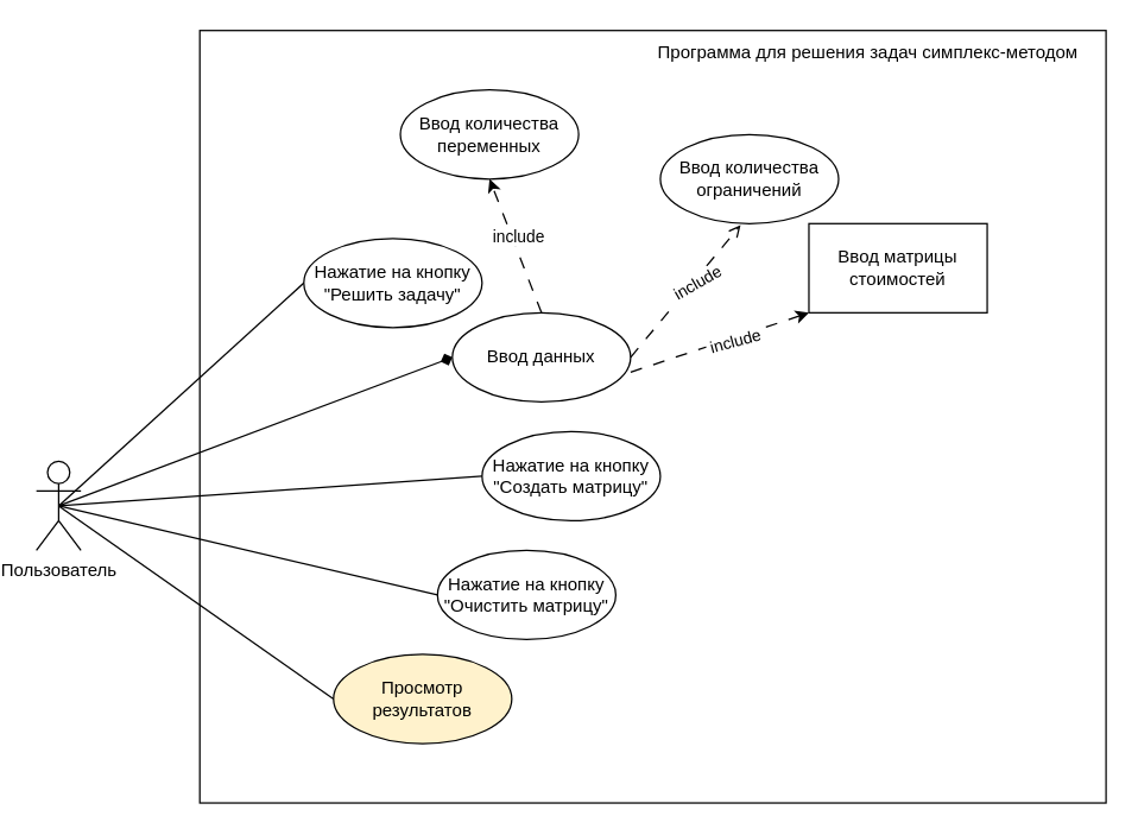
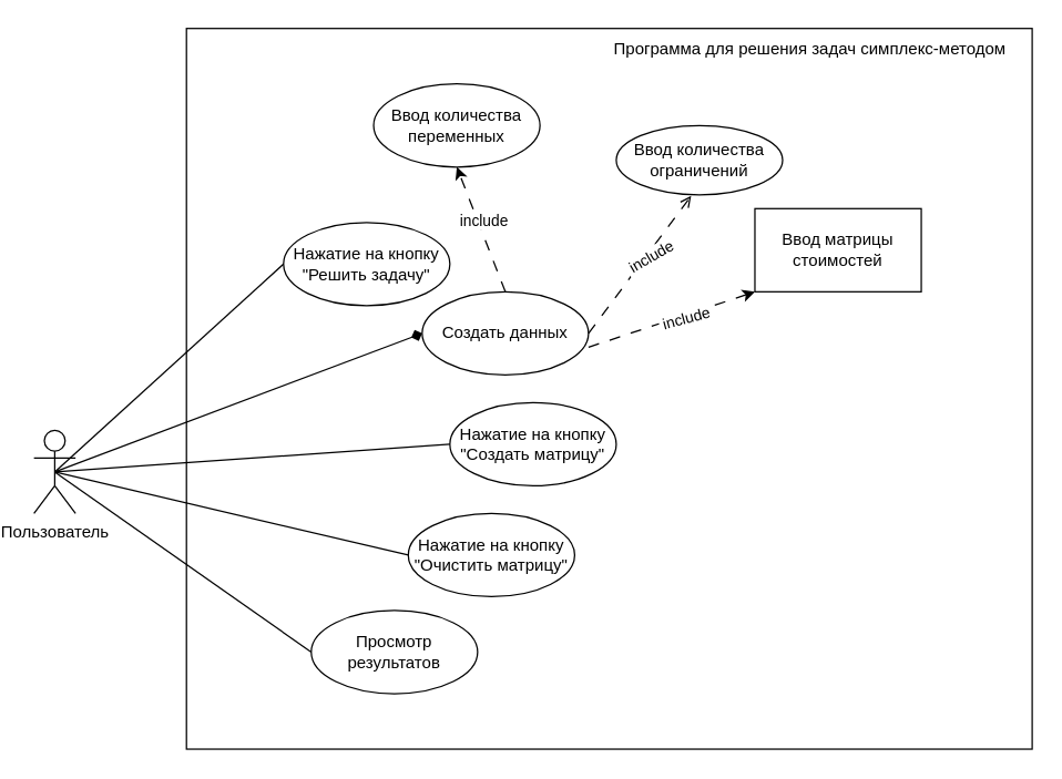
  <mxCell id="0" />
  <mxCell id="1" parent="0" />
  <mxCell id="2" value="" style="rounded=0;whiteSpace=wrap;html=1;fillColor=none;" vertex="1" parent="1"><mxGeometry x="130" y="20" width="610" height="520" as="geometry" /></mxCell>
  <mxCell id="3" value="Пользователь" style="shape=umlActor;verticalLabelPosition=bottom;verticalAlign=top;html=1;outlineConnect=0;" vertex="1" parent="1"><mxGeometry x="20" y="310" width="30" height="60" as="geometry" /></mxCell>
- <mxCell id="4" value="Ввод данных" style="ellipse;whiteSpace=wrap;html=1;" vertex="1" parent="1"><mxGeometry x="300" y="210" width="120" height="60" as="geometry" /></mxCell>
+ <mxCell id="4" value="Создать данных" style="ellipse;whiteSpace=wrap;html=1;" vertex="1" parent="1"><mxGeometry x="300" y="210" width="120" height="60" as="geometry" /></mxCell>
  <mxCell id="5" value="Нажатие на кнопку &quot;Решить задачу&quot;" style="ellipse;whiteSpace=wrap;html=1;" vertex="1" parent="1"><mxGeometry x="200" y="160" width="120" height="60" as="geometry" /></mxCell>
- <mxCell id="6" value="Просмотр результатов" style="ellipse;whiteSpace=wrap;html=1;fillColor=#fff2cc;" vertex="1" parent="1"><mxGeometry x="220" y="440" width="120" height="60" as="geometry" /></mxCell>
+ <mxCell id="6" value="Просмотр результатов" style="ellipse;whiteSpace=wrap;html=1;" vertex="1" parent="1"><mxGeometry x="220" y="440" width="120" height="60" as="geometry" /></mxCell>
  <mxCell id="7" value="Нажатие на кнопку &quot;Очистить матрицу&quot;" style="ellipse;whiteSpace=wrap;html=1;" vertex="1" parent="1"><mxGeometry x="290" y="370" width="120" height="60" as="geometry" /></mxCell>
  <mxCell id="8" value="Ввод количества переменных" style="ellipse;whiteSpace=wrap;html=1;" vertex="1" parent="1"><mxGeometry x="265" y="60" width="120" height="60" as="geometry" /></mxCell>
- <mxCell id="9" value="Ввод количества ограничений" style="ellipse;whiteSpace=wrap;html=1;" vertex="1" parent="1"><mxGeometry x="440" y="90" width="120" height="60" as="geometry" /></mxCell>
+ <mxCell id="9" value="Ввод количества ограничений" style="ellipse;whiteSpace=wrap;html=1;" vertex="1" parent="1"><mxGeometry x="440" y="90" width="120" height="50" as="geometry" /></mxCell>
  <mxCell id="10" value="Нажатие на кнопку &quot;Создать матрицу&quot;" style="ellipse;whiteSpace=wrap;html=1;" vertex="1" parent="1"><mxGeometry x="320" y="290" width="120" height="60" as="geometry" /></mxCell>
  <mxCell id="11" value="Ввод матрицы стоимостей" style="whiteSpace=wrap;html=1;rounded=0;" vertex="1" parent="1"><mxGeometry x="540" y="150" width="120" height="60" as="geometry" /></mxCell>
  <mxCell id="12" value="Программа для решения задач симплекс-методом" style="text;html=1;align=center;verticalAlign=middle;whiteSpace=wrap;rounded=0;" vertex="1" parent="1"><mxGeometry x="420" y="20" width="320" height="30" as="geometry" /></mxCell>
  <mxCell id="13" value="" style="endArrow=none;html=1;rounded=0;entryX=0;entryY=0.5;entryDx=0;entryDy=0;exitX=0.5;exitY=0.5;exitDx=0;exitDy=0;exitPerimeter=0;" edge="1" parent="1" source="3" target="5"><mxGeometry width="50" height="50" relative="1" as="geometry"><mxPoint x="40" y="600" as="sourcePoint" /><mxPoint x="90" y="550" as="targetPoint" /></mxGeometry></mxCell>
  <mxCell id="14" value="" style="endArrow=diamond;html=1;rounded=0;exitX=0.5;exitY=0.5;exitDx=0;exitDy=0;exitPerimeter=0;entryX=0;entryY=0.5;entryDx=0;entryDy=0;" edge="1" parent="1" source="3" target="4"><mxGeometry width="50" height="50" relative="1" as="geometry"><mxPoint x="50" y="610" as="sourcePoint" /><mxPoint x="100" y="560" as="targetPoint" /></mxGeometry></mxCell>
  <mxCell id="15" value="" style="endArrow=none;html=1;rounded=0;exitX=0.5;exitY=0.5;exitDx=0;exitDy=0;exitPerimeter=0;entryX=0;entryY=0.5;entryDx=0;entryDy=0;" edge="1" parent="1" source="3" target="10"><mxGeometry width="50" height="50" relative="1" as="geometry"><mxPoint x="60" y="620" as="sourcePoint" /><mxPoint x="110" y="570" as="targetPoint" /></mxGeometry></mxCell>
  <mxCell id="16" value="" style="endArrow=none;html=1;rounded=0;exitX=0.5;exitY=0.5;exitDx=0;exitDy=0;exitPerimeter=0;entryX=0;entryY=0.5;entryDx=0;entryDy=0;" edge="1" parent="1" source="3" target="7"><mxGeometry width="50" height="50" relative="1" as="geometry"><mxPoint x="70" y="630" as="sourcePoint" /><mxPoint x="120" y="580" as="targetPoint" /></mxGeometry></mxCell>
  <mxCell id="17" value="" style="endArrow=none;html=1;rounded=0;exitX=0.5;exitY=0.5;exitDx=0;exitDy=0;exitPerimeter=0;entryX=0;entryY=0.5;entryDx=0;entryDy=0;" edge="1" parent="1" source="3" target="6"><mxGeometry width="50" height="50" relative="1" as="geometry"><mxPoint x="100" y="530" as="sourcePoint" /><mxPoint x="150" y="545" as="targetPoint" /></mxGeometry></mxCell>
  <mxCell id="18" value="" style="endArrow=classic;html=1;rounded=0;dashed=1;dashPattern=8 8;exitX=0.5;exitY=0;exitDx=0;exitDy=0;entryX=0.5;entryY=1;entryDx=0;entryDy=0;" edge="1" parent="1" source="4" target="8"><mxGeometry width="50" height="50" relative="1" as="geometry"><mxPoint x="510" y="290" as="sourcePoint" /><mxPoint x="620" y="310" as="targetPoint" /></mxGeometry></mxCell>
  <mxCell id="19" value="&amp;nbsp;include" style="edgeLabel;html=1;align=center;verticalAlign=middle;resizable=0;points=[];" vertex="1" connectable="0" parent="18"><mxGeometry x="0.115" y="-2" relative="1" as="geometry"><mxPoint as="offset" /></mxGeometry></mxCell>
  <mxCell id="20" value="" style="endArrow=open;html=1;rounded=0;dashed=1;dashPattern=8 8;exitX=1;exitY=0.5;exitDx=0;exitDy=0;entryX=0.45;entryY=1.017;entryDx=0;entryDy=0;entryPerimeter=0;" edge="1" parent="1" source="4" target="9"><mxGeometry width="50" height="50" relative="1" as="geometry"><mxPoint x="520" y="300" as="sourcePoint" /><mxPoint x="630" y="320" as="targetPoint" /></mxGeometry></mxCell>
  <mxCell id="21" value="&amp;nbsp;include" style="edgeLabel;html=1;align=center;verticalAlign=middle;resizable=0;points=[];rotation=-30;" vertex="1" connectable="0" parent="20"><mxGeometry x="0.115" y="-2" relative="1" as="geometry"><mxPoint as="offset" /></mxGeometry></mxCell>
  <mxCell id="22" value="" style="endArrow=classic;html=1;rounded=0;dashed=1;dashPattern=8 8;exitX=1;exitY=0.667;exitDx=0;exitDy=0;exitPerimeter=0;entryX=0;entryY=1;entryDx=0;entryDy=0;" edge="1" parent="1" source="4" target="11"><mxGeometry width="50" height="50" relative="1" as="geometry"><mxPoint x="530" y="310" as="sourcePoint" /><mxPoint x="640" y="330" as="targetPoint" /></mxGeometry></mxCell>
  <mxCell id="23" value="&amp;nbsp;include" style="edgeLabel;html=1;align=center;verticalAlign=middle;resizable=0;points=[];rotation=-15;" vertex="1" connectable="0" parent="22"><mxGeometry x="0.115" y="-2" relative="1" as="geometry"><mxPoint as="offset" /></mxGeometry></mxCell>
